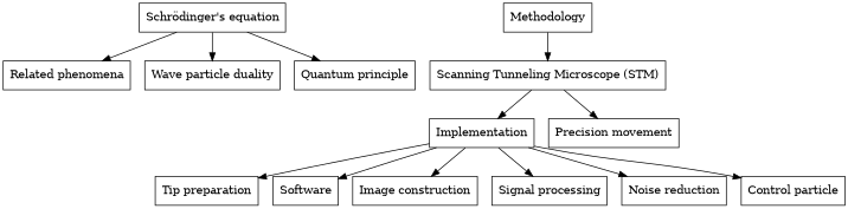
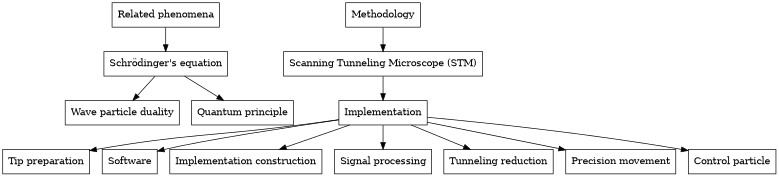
  digraph {
    node [shape=box]
    n1 [label="Related phenomena"]
    n2 [label="Schrödinger's equation"]
    n3 [label=Methodology]
    n4 [label="Scanning Tunneling Microscope (STM)"]
    n5 [label="Wave particle duality"]
    n6 [label="Quantum principle"]
    n7 [label=Implementation]
    n8 [label="Tip preparation"]
    n9 [label=Software]
-   n10 [label="Image construction"]
+   n10 [label="Implementation construction"]
    n11 [label="Signal processing"]
-   n12 [label="Noise reduction"]
+   n12 [label="Tunneling reduction"]
    n13 [label="Precision movement"]
    n14 [label="Control particle"]
-   n2 -> n1
+   n1 -> n2
    n2 -> n5
    n2 -> n6
    n3 -> n4
    n4 -> n7
    n7 -> n8
    n7 -> n9
    n7 -> n10
    n7 -> n11
    n7 -> n12
-   n4 -> n13
+   n7 -> n13
    n7 -> n14
  }
